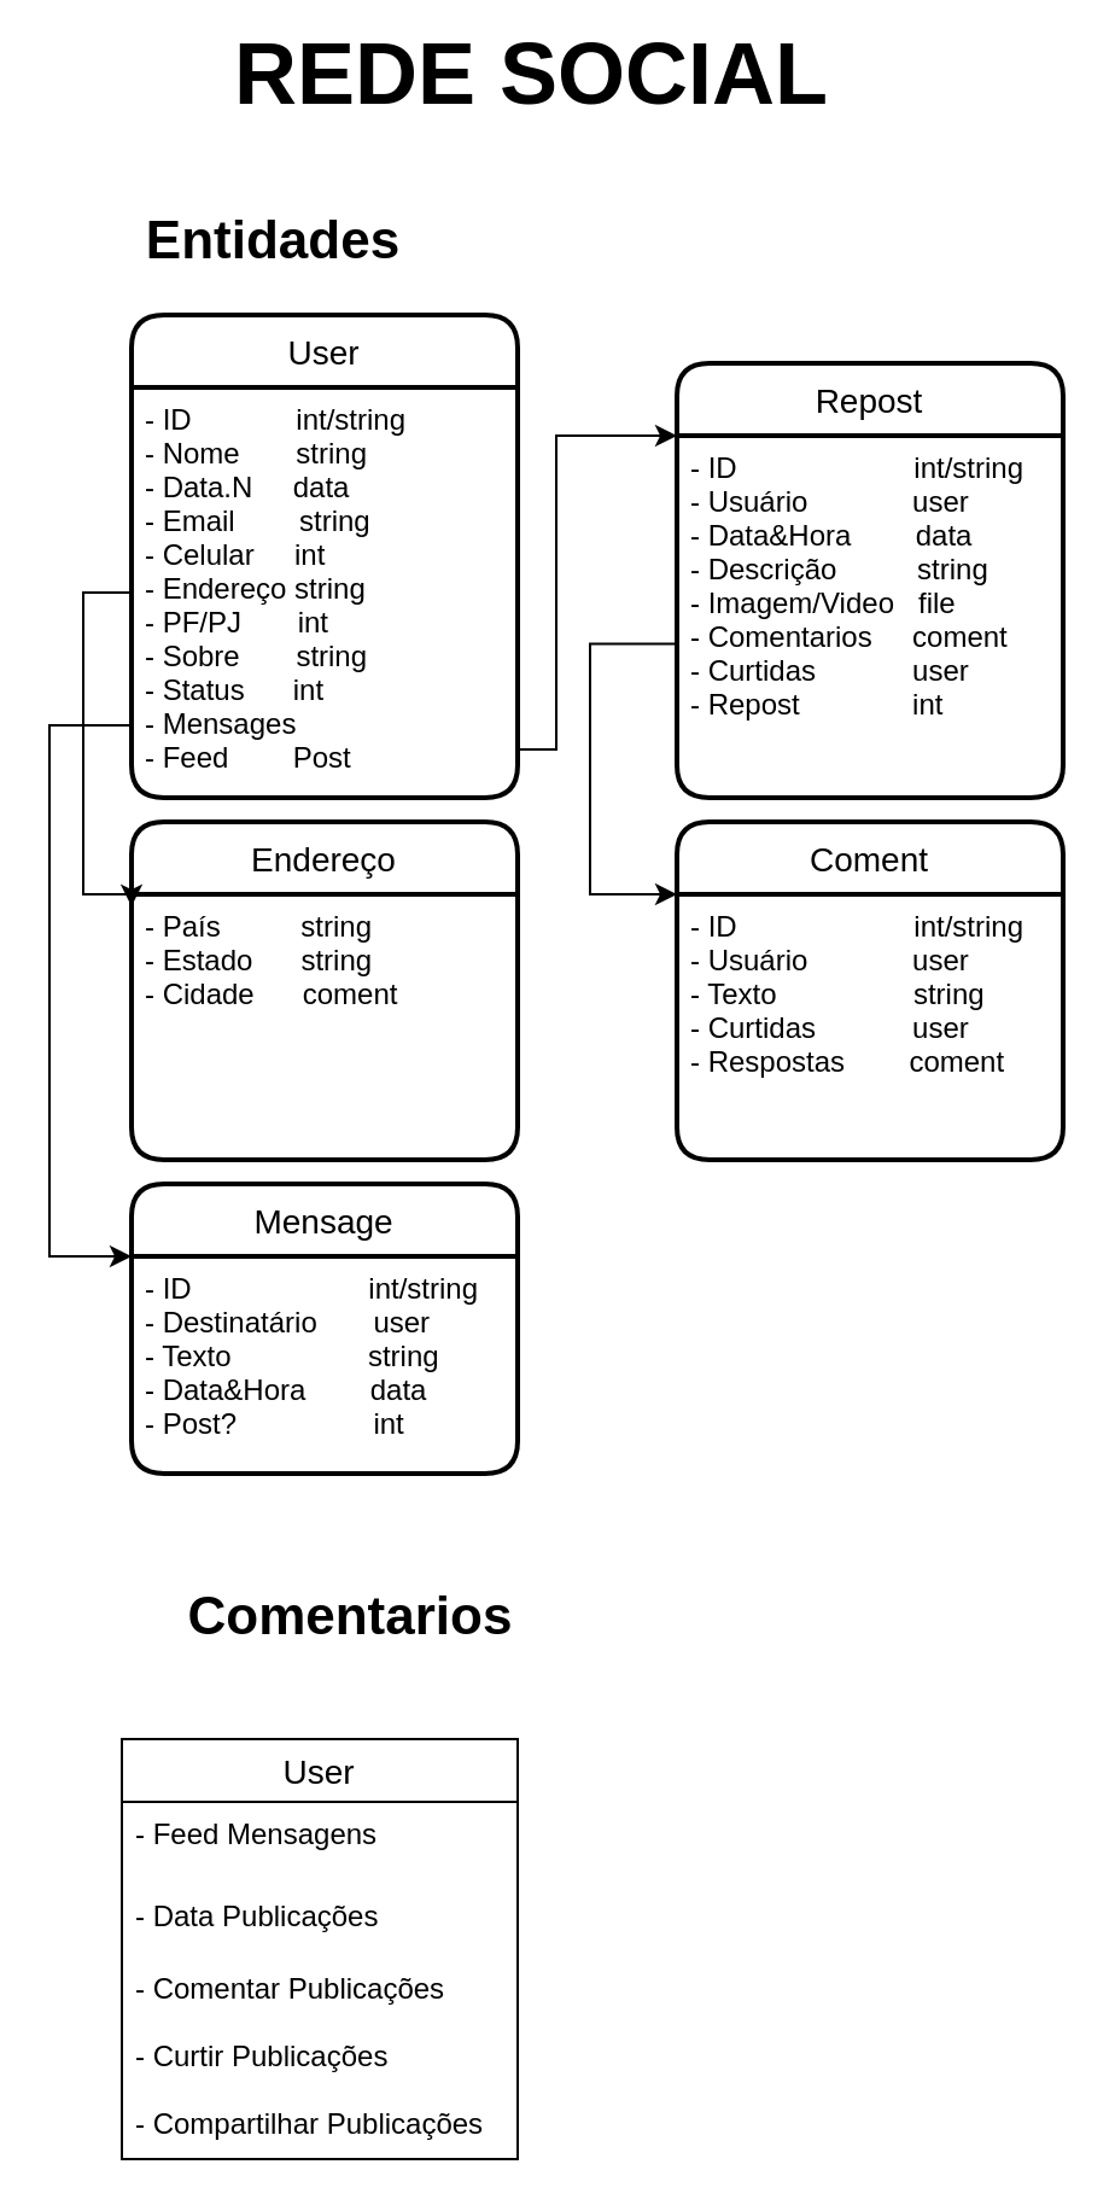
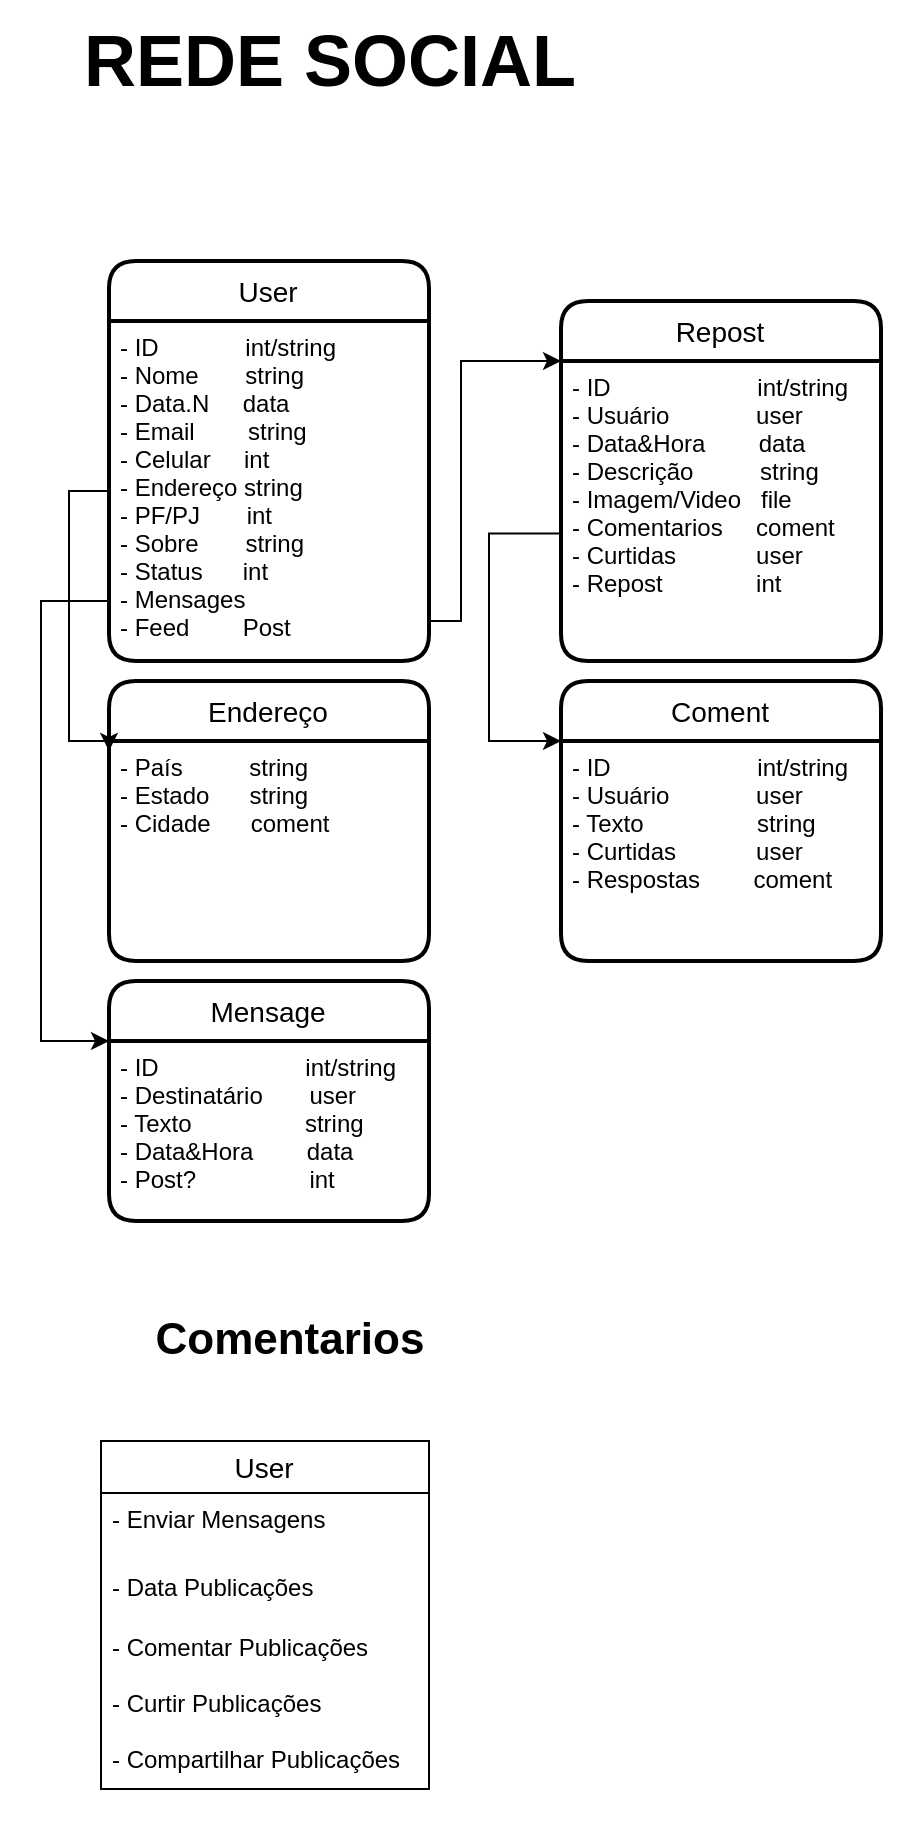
  <mxCell id="0" />
  <mxCell id="1" parent="0" />
  <mxCell id="2" value="User" style="swimlane;childLayout=stackLayout;horizontal=1;startSize=30;horizontalStack=0;rounded=1;fontSize=14;fontStyle=0;strokeWidth=2;resizeParent=0;resizeLast=1;shadow=0;dashed=0;align=center;" vertex="1" parent="1"><mxGeometry x="54" y="130" width="160" height="200" as="geometry" /></mxCell>
  <mxCell id="3" value="- ID             int/string&#10;- Nome       string&#10;- Data.N     data&#10;- Email        string&#10;- Celular     int&#10;- Endereço string&#10;- PF/PJ       int&#10;- Sobre       string&#10;- Status      int&#10;- Mensages&#10;- Feed        Post" style="align=left;strokeColor=none;fillColor=none;spacingLeft=4;fontSize=12;verticalAlign=top;resizable=0;rotatable=0;part=1;" vertex="1" parent="2"><mxGeometry y="30" width="160" height="170" as="geometry" /></mxCell>
  <mxCell id="4" value="Endereço" style="swimlane;childLayout=stackLayout;horizontal=1;startSize=30;horizontalStack=0;rounded=1;fontSize=14;fontStyle=0;strokeWidth=2;resizeParent=0;resizeLast=1;shadow=0;dashed=0;align=center;" vertex="1" parent="1"><mxGeometry x="54" y="340" width="160" height="140" as="geometry" /></mxCell>
  <mxCell id="5" value="- País          string&#10;- Estado      string&#10;- Cidade      coment" style="align=left;strokeColor=none;fillColor=none;spacingLeft=4;fontSize=12;verticalAlign=top;resizable=0;rotatable=0;part=1;" vertex="1" parent="4"><mxGeometry y="30" width="160" height="110" as="geometry" /></mxCell>
  <mxCell id="6" style="edgeStyle=orthogonalEdgeStyle;rounded=0;orthogonalLoop=1;jettySize=auto;html=1;entryX=0;entryY=0.25;entryDx=0;entryDy=0;" edge="1" parent="1" target="4"><mxGeometry relative="1" as="geometry"><mxPoint x="54" y="245" as="sourcePoint" /><Array as="points"><mxPoint x="54" y="245" /><mxPoint x="34" y="245" /><mxPoint x="34" y="370" /><mxPoint x="54" y="370" /></Array></mxGeometry></mxCell>
  <mxCell id="7" value="Repost" style="swimlane;childLayout=stackLayout;horizontal=1;startSize=30;horizontalStack=0;rounded=1;fontSize=14;fontStyle=0;strokeWidth=2;resizeParent=0;resizeLast=1;shadow=0;dashed=0;align=center;" vertex="1" parent="1"><mxGeometry x="280" y="150" width="160" height="180" as="geometry" /></mxCell>
  <mxCell id="8" value="- ID                      int/string&#10;- Usuário             user&#10;- Data&amp;Hora        data&#10;- Descrição          string&#10;- Imagem/Video   file&#10;- Comentarios     coment&#10;- Curtidas            user&#10;- Repost              int" style="align=left;strokeColor=none;fillColor=none;spacingLeft=4;fontSize=12;verticalAlign=top;resizable=0;rotatable=0;part=1;" vertex="1" parent="7"><mxGeometry y="30" width="160" height="150" as="geometry" /></mxCell>
  <mxCell id="9" value="Coment" style="swimlane;childLayout=stackLayout;horizontal=1;startSize=30;horizontalStack=0;rounded=1;fontSize=14;fontStyle=0;strokeWidth=2;resizeParent=0;resizeLast=1;shadow=0;dashed=0;align=center;" vertex="1" parent="1"><mxGeometry x="280" y="340" width="160" height="140" as="geometry" /></mxCell>
  <mxCell id="10" value="- ID                      int/string&#10;- Usuário             user&#10;- Texto                 string&#10;- Curtidas            user&#10;- Respostas        coment" style="align=left;strokeColor=none;fillColor=none;spacingLeft=4;fontSize=12;verticalAlign=top;resizable=0;rotatable=0;part=1;" vertex="1" parent="9"><mxGeometry y="30" width="160" height="110" as="geometry" /></mxCell>
  <mxCell id="11" style="edgeStyle=orthogonalEdgeStyle;rounded=0;orthogonalLoop=1;jettySize=auto;html=1;exitX=-0.006;exitY=0.575;exitDx=0;exitDy=0;exitPerimeter=0;entryX=0;entryY=0;entryDx=0;entryDy=0;" edge="1" parent="1" source="8" target="10"><mxGeometry relative="1" as="geometry"><mxPoint x="264" y="370" as="targetPoint" /><Array as="points"><mxPoint x="244" y="266" /><mxPoint x="244" y="370" /></Array></mxGeometry></mxCell>
- <mxCell id="12" value="&lt;font size=&quot;1&quot;&gt;&lt;b style=&quot;font-size: 36px&quot;&gt;REDE SOCIAL&lt;/b&gt;&lt;/font&gt;" style="text;html=1;strokeColor=none;fillColor=none;align=center;verticalAlign=middle;whiteSpace=wrap;rounded=0;" vertex="1" parent="1"><mxGeometry x="75" y="20" width="290" height="20" as="geometry" /></mxCell>
- <mxCell id="13" value="&lt;b&gt;&lt;font style=&quot;font-size: 22px&quot;&gt;Entidades&lt;/font&gt;&lt;/b&gt;" style="text;html=1;strokeColor=none;fillColor=none;align=center;verticalAlign=middle;whiteSpace=wrap;rounded=0;" vertex="1" parent="1"><mxGeometry x="40" y="90" width="146" height="20" as="geometry" /></mxCell>
+ <mxCell id="12" value="&lt;font size=&quot;1&quot;&gt;&lt;b style=&quot;font-size: 36px&quot;&gt;REDE SOCIAL&lt;/b&gt;&lt;/font&gt;" style="text;html=1;strokeColor=none;fillColor=none;align=center;verticalAlign=middle;whiteSpace=wrap;rounded=0;" vertex="1" parent="1"><mxGeometry x="20" y="20" width="290" height="20" as="geometry" /></mxCell>
  <mxCell id="14" value="Mensage" style="swimlane;childLayout=stackLayout;horizontal=1;startSize=30;horizontalStack=0;rounded=1;fontSize=14;fontStyle=0;strokeWidth=2;resizeParent=0;resizeLast=1;shadow=0;dashed=0;align=center;" vertex="1" parent="1"><mxGeometry x="54" y="490" width="160" height="120" as="geometry" /></mxCell>
  <mxCell id="15" value="- ID                      int/string&#10;- Destinatário       user&#10;- Texto                 string&#10;- Data&amp;Hora        data&#10;- Post?                 int" style="align=left;strokeColor=none;fillColor=none;spacingLeft=4;fontSize=12;verticalAlign=top;resizable=0;rotatable=0;part=1;" vertex="1" parent="14"><mxGeometry y="30" width="160" height="90" as="geometry" /></mxCell>
  <mxCell id="16" style="edgeStyle=orthogonalEdgeStyle;rounded=0;orthogonalLoop=1;jettySize=auto;html=1;entryX=0;entryY=0.25;entryDx=0;entryDy=0;" edge="1" parent="1" target="14"><mxGeometry relative="1" as="geometry"><mxPoint x="54" y="300" as="sourcePoint" /><Array as="points"><mxPoint x="54" y="300" /><mxPoint x="20" y="300" /><mxPoint x="20" y="520" /></Array></mxGeometry></mxCell>
  <mxCell id="17" value="&lt;font style=&quot;font-size: 22px;&quot;&gt;&lt;b style=&quot;font-size: 22px;&quot;&gt;Comentarios&lt;/b&gt;&lt;/font&gt;" style="text;html=1;strokeColor=none;fillColor=none;align=center;verticalAlign=middle;whiteSpace=wrap;rounded=0;fontSize=22;" vertex="1" parent="1"><mxGeometry x="50" y="660" width="190" height="20" as="geometry" /></mxCell>
  <mxCell id="18" value="User" style="swimlane;fontStyle=0;childLayout=stackLayout;horizontal=1;startSize=26;horizontalStack=0;resizeParent=1;resizeParentMax=0;resizeLast=0;collapsible=1;marginBottom=0;align=center;fontSize=14;" vertex="1" parent="1"><mxGeometry x="50" y="720" width="164" height="174" as="geometry" /></mxCell>
- <mxCell id="19" value="- Feed Mensagens" style="text;strokeColor=none;fillColor=none;spacingLeft=4;spacingRight=4;overflow=hidden;rotatable=0;points=[[0,0.5],[1,0.5]];portConstraint=eastwest;fontSize=12;" vertex="1" parent="18"><mxGeometry y="26" width="164" height="34" as="geometry" /></mxCell>
+ <mxCell id="19" value="- Enviar Mensagens" style="text;strokeColor=none;fillColor=none;spacingLeft=4;spacingRight=4;overflow=hidden;rotatable=0;points=[[0,0.5],[1,0.5]];portConstraint=eastwest;fontSize=12;" vertex="1" parent="18"><mxGeometry y="26" width="164" height="34" as="geometry" /></mxCell>
  <mxCell id="20" value="- Data Publicações" style="text;strokeColor=none;fillColor=none;spacingLeft=4;spacingRight=4;overflow=hidden;rotatable=0;points=[[0,0.5],[1,0.5]];portConstraint=eastwest;fontSize=12;" vertex="1" parent="18"><mxGeometry y="60" width="164" height="30" as="geometry" /></mxCell>
  <mxCell id="21" value="- Comentar Publicações&#10;&#10;- Curtir Publicações&#10;&#10;- Compartilhar Publicações&#10;" style="text;strokeColor=none;fillColor=none;spacingLeft=4;spacingRight=4;overflow=hidden;rotatable=0;points=[[0,0.5],[1,0.5]];portConstraint=eastwest;fontSize=12;" vertex="1" parent="18"><mxGeometry y="90" width="164" height="84" as="geometry" /></mxCell>
  <mxCell id="22" style="edgeStyle=orthogonalEdgeStyle;rounded=0;orthogonalLoop=1;jettySize=auto;html=1;entryX=0;entryY=0;entryDx=0;entryDy=0;fontSize=22;" edge="1" parent="1" source="3" target="8"><mxGeometry relative="1" as="geometry"><Array as="points"><mxPoint x="230" y="310" /><mxPoint x="230" y="180" /></Array></mxGeometry></mxCell>
